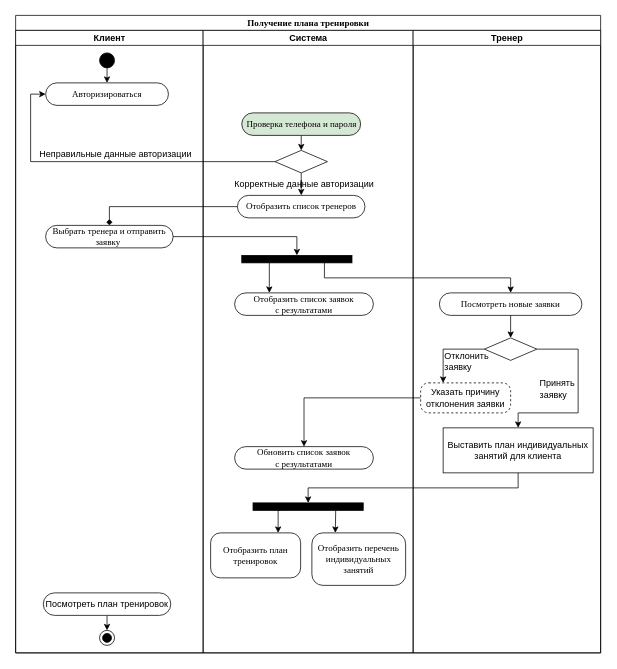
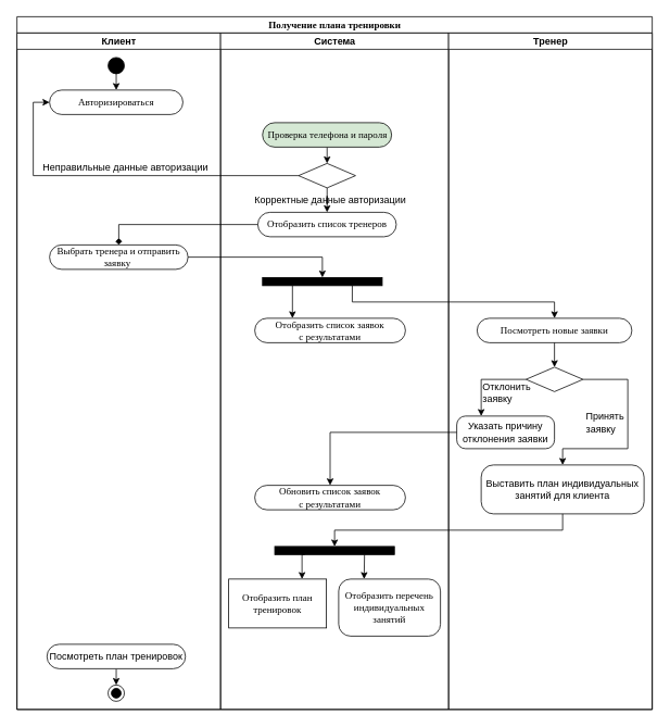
  <mxCell id="0" />
  <mxCell id="1" parent="0" />
  <mxCell id="2" value="Получение плана тренировки" style="swimlane;html=1;childLayout=stackLayout;startSize=20;rounded=0;shadow=0;comic=0;labelBackgroundColor=none;strokeWidth=1;fontFamily=Verdana;fontSize=12;align=center;" vertex="1" parent="1"><mxGeometry x="20" y="20" width="780" height="850" as="geometry"><mxRectangle x="40" y="10" width="320" height="30" as="alternateBounds" /></mxGeometry></mxCell>
  <mxCell id="3" value="Клиент" style="swimlane;html=1;startSize=20;" vertex="1" parent="2"><mxGeometry y="20" width="250" height="830" as="geometry" /></mxCell>
  <mxCell id="4" style="edgeStyle=orthogonalEdgeStyle;rounded=0;orthogonalLoop=1;jettySize=auto;html=1;exitX=0.5;exitY=1;exitDx=0;exitDy=0;entryX=0.5;entryY=0;entryDx=0;entryDy=0;" edge="1" parent="3" source="5" target="6"><mxGeometry relative="1" as="geometry" /></mxCell>
  <mxCell id="5" value="" style="ellipse;fillColor=strokeColor;html=1;" vertex="1" parent="3"><mxGeometry x="111.88" y="30" width="20" height="20" as="geometry" /></mxCell>
  <mxCell id="6" value="Авторизироваться" style="rounded=1;whiteSpace=wrap;html=1;shadow=0;comic=0;labelBackgroundColor=none;strokeWidth=1;fontFamily=Verdana;fontSize=12;align=center;arcSize=50;" vertex="1" parent="3"><mxGeometry x="40.01" y="70" width="163.75" height="30" as="geometry" /></mxCell>
  <mxCell id="7" value="Неправильные данные авторизации" style="text;html=1;align=left;verticalAlign=middle;whiteSpace=wrap;rounded=0;" vertex="1" parent="3"><mxGeometry x="30" y="150" width="210" height="30" as="geometry" /></mxCell>
  <mxCell id="8" style="edgeStyle=orthogonalEdgeStyle;rounded=0;orthogonalLoop=1;jettySize=auto;html=1;exitX=0.5;exitY=1;exitDx=0;exitDy=0;entryX=0.5;entryY=0;entryDx=0;entryDy=0;" edge="1" parent="3" source="9" target="10"><mxGeometry relative="1" as="geometry" /></mxCell>
  <mxCell id="9" value="&lt;span style=&quot;font-family: Helvetica;&quot;&gt;Посмотреть план тренировок&lt;/span&gt;" style="rounded=1;whiteSpace=wrap;html=1;shadow=0;comic=0;labelBackgroundColor=none;strokeWidth=1;fontFamily=Verdana;fontSize=12;align=center;arcSize=50;" vertex="1" parent="3"><mxGeometry x="36.88" y="750" width="170" height="30" as="geometry" /></mxCell>
  <mxCell id="10" value="" style="ellipse;html=1;shape=endState;fillColor=strokeColor;" vertex="1" parent="3"><mxGeometry x="111.88" y="800" width="20" height="20" as="geometry" /></mxCell>
  <mxCell id="11" value="Система" style="swimlane;html=1;startSize=20;" vertex="1" parent="2"><mxGeometry x="250" y="20" width="280" height="830" as="geometry" /></mxCell>
  <mxCell id="12" style="edgeStyle=orthogonalEdgeStyle;rounded=0;orthogonalLoop=1;jettySize=auto;html=1;" edge="1" parent="11" source="13" target="26"><mxGeometry relative="1" as="geometry" /></mxCell>
  <mxCell id="13" value="" style="rhombus;whiteSpace=wrap;html=1;" vertex="1" parent="11"><mxGeometry x="95.75" y="160" width="70" height="30" as="geometry" /></mxCell>
  <mxCell id="14" style="edgeStyle=orthogonalEdgeStyle;rounded=0;orthogonalLoop=1;jettySize=auto;html=1;entryX=0.5;entryY=0;entryDx=0;entryDy=0;" edge="1" parent="11" source="15" target="13"><mxGeometry relative="1" as="geometry" /></mxCell>
  <mxCell id="15" value="Проверка телефона и пароля" style="rounded=1;whiteSpace=wrap;html=1;shadow=0;comic=0;labelBackgroundColor=none;strokeWidth=1;fontFamily=Verdana;fontSize=12;align=center;arcSize=50;fillColor=#d5e8d4;" vertex="1" parent="11"><mxGeometry x="51.5" y="110" width="158.5" height="30" as="geometry" /></mxCell>
  <mxCell id="16" value="Корректные данные авторизации" style="text;html=1;align=left;verticalAlign=middle;whiteSpace=wrap;rounded=0;" vertex="1" parent="11"><mxGeometry x="40" y="190" width="240" height="30" as="geometry" /></mxCell>
  <mxCell id="17" value="Отобразить&amp;nbsp;список заявок&lt;div&gt;с результатами&lt;/div&gt;" style="rounded=1;whiteSpace=wrap;html=1;shadow=0;comic=0;labelBackgroundColor=none;strokeWidth=1;fontFamily=Verdana;fontSize=12;align=center;arcSize=50;" vertex="1" parent="11"><mxGeometry x="42" y="350" width="185" height="30" as="geometry" /></mxCell>
  <mxCell id="18" style="edgeStyle=orthogonalEdgeStyle;rounded=0;orthogonalLoop=1;jettySize=auto;html=1;exitX=0.25;exitY=1;exitDx=0;exitDy=0;entryX=0.25;entryY=0;entryDx=0;entryDy=0;" edge="1" parent="11" source="28" target="17"><mxGeometry relative="1" as="geometry" /></mxCell>
  <mxCell id="19" value="Обновить список заявок&lt;div&gt;с результатами&lt;/div&gt;" style="rounded=1;whiteSpace=wrap;html=1;shadow=0;comic=0;labelBackgroundColor=none;strokeWidth=1;fontFamily=Verdana;fontSize=12;align=center;arcSize=50;" vertex="1" parent="11"><mxGeometry x="42" y="555" width="185" height="30" as="geometry" /></mxCell>
  <mxCell id="20" style="edgeStyle=orthogonalEdgeStyle;rounded=0;orthogonalLoop=1;jettySize=auto;html=1;exitX=0.25;exitY=1;exitDx=0;exitDy=0;entryX=0.75;entryY=0;entryDx=0;entryDy=0;" edge="1" parent="11" source="22" target="23"><mxGeometry relative="1" as="geometry" /></mxCell>
  <mxCell id="21" style="edgeStyle=orthogonalEdgeStyle;rounded=0;orthogonalLoop=1;jettySize=auto;html=1;exitX=0.75;exitY=1;exitDx=0;exitDy=0;entryX=0.25;entryY=0;entryDx=0;entryDy=0;" edge="1" parent="11" source="22" target="24"><mxGeometry relative="1" as="geometry" /></mxCell>
  <mxCell id="22" value="" style="whiteSpace=wrap;html=1;rounded=0;shadow=0;comic=0;labelBackgroundColor=none;strokeWidth=1;fillColor=#000000;fontFamily=Verdana;fontSize=12;align=center;rotation=0;" vertex="1" parent="11"><mxGeometry x="66.5" y="630" width="147" height="10" as="geometry" /></mxCell>
- <mxCell id="23" value="Отобразить план тренировок" style="rounded=1;whiteSpace=wrap;html=1;shadow=0;comic=0;labelBackgroundColor=none;strokeWidth=1;fontFamily=Verdana;fontSize=12;align=center;arcSize=22;" vertex="1" parent="11"><mxGeometry x="10" y="670" width="120" height="60" as="geometry" /></mxCell>
+ <mxCell id="23" value="Отобразить план тренировок" style="whiteSpace=wrap;html=1;shadow=0;comic=0;labelBackgroundColor=none;strokeWidth=1;fontFamily=Verdana;fontSize=12;align=center;arcSize=22;rounded=0;" vertex="1" parent="11"><mxGeometry x="10" y="670" width="120" height="60" as="geometry" /></mxCell>
  <mxCell id="24" value="Отобразить &lt;font face=&quot;Verdana&quot;&gt;перечень&lt;/font&gt;&lt;div&gt;&lt;span style=&quot;text-align: justify; background-color: transparent; color: light-dark(rgb(0, 0, 0), rgb(255, 255, 255));&quot;&gt;индивидуальных занятий&lt;/span&gt;&lt;/div&gt;" style="rounded=1;whiteSpace=wrap;html=1;shadow=0;comic=0;labelBackgroundColor=none;strokeWidth=1;fontFamily=Verdana;fontSize=12;align=center;arcSize=21;" vertex="1" parent="11"><mxGeometry x="145" y="670" width="125" height="70" as="geometry" /></mxCell>
  <mxCell id="25" value="Выбрать тренера и отправить заявку&amp;nbsp;" style="rounded=1;whiteSpace=wrap;html=1;shadow=0;comic=0;labelBackgroundColor=none;strokeWidth=1;fontFamily=Verdana;fontSize=12;align=center;arcSize=50;" vertex="1" parent="11"><mxGeometry x="-209.99" y="260" width="170" height="30" as="geometry" /></mxCell>
  <mxCell id="26" value="Отобразить список тренеров" style="rounded=1;whiteSpace=wrap;html=1;shadow=0;comic=0;labelBackgroundColor=none;strokeWidth=1;fontFamily=Verdana;fontSize=12;align=center;arcSize=50;" vertex="1" parent="11"><mxGeometry x="45.75" y="220" width="170" height="30" as="geometry" /></mxCell>
  <mxCell id="27" style="edgeStyle=orthogonalEdgeStyle;rounded=0;orthogonalLoop=1;jettySize=auto;html=1;exitX=0.5;exitY=1;exitDx=0;exitDy=0;" edge="1" parent="11"><mxGeometry relative="1" as="geometry"><mxPoint x="160" y="210" as="sourcePoint" /><mxPoint x="160" y="210" as="targetPoint" /></mxGeometry></mxCell>
  <mxCell id="28" value="" style="whiteSpace=wrap;html=1;rounded=0;shadow=0;comic=0;labelBackgroundColor=none;strokeWidth=1;fillColor=#000000;fontFamily=Verdana;fontSize=12;align=center;rotation=0;" vertex="1" parent="11"><mxGeometry x="51.5" y="300" width="147" height="10" as="geometry" /></mxCell>
  <mxCell id="29" style="edgeStyle=orthogonalEdgeStyle;rounded=0;orthogonalLoop=1;jettySize=auto;html=1;entryX=0.5;entryY=0;entryDx=0;entryDy=0;endArrow=diamond;" edge="1" parent="11" source="26" target="25"><mxGeometry relative="1" as="geometry" /></mxCell>
  <mxCell id="30" style="edgeStyle=orthogonalEdgeStyle;rounded=0;orthogonalLoop=1;jettySize=auto;html=1;entryX=0.5;entryY=0;entryDx=0;entryDy=0;" edge="1" parent="11" source="25" target="28"><mxGeometry relative="1" as="geometry" /></mxCell>
  <mxCell id="31" style="edgeStyle=orthogonalEdgeStyle;rounded=0;orthogonalLoop=1;jettySize=auto;html=1;exitX=0;exitY=0.5;exitDx=0;exitDy=0;entryX=0;entryY=0.5;entryDx=0;entryDy=0;" edge="1" parent="2" source="13" target="6"><mxGeometry relative="1" as="geometry"><mxPoint x="210" y="215" as="targetPoint" /></mxGeometry></mxCell>
  <mxCell id="32" style="edgeStyle=orthogonalEdgeStyle;rounded=0;orthogonalLoop=1;jettySize=auto;html=1;exitX=0.75;exitY=1;exitDx=0;exitDy=0;entryX=0.5;entryY=0;entryDx=0;entryDy=0;" edge="1" parent="2" source="28" target="36"><mxGeometry relative="1" as="geometry" /></mxCell>
  <mxCell id="33" value="Тренер" style="swimlane;html=1;startSize=20;" vertex="1" parent="2"><mxGeometry x="530" y="20" width="250" height="830" as="geometry" /></mxCell>
  <mxCell id="34" style="edgeStyle=orthogonalEdgeStyle;rounded=0;orthogonalLoop=1;jettySize=auto;html=1;exitX=1;exitY=0.5;exitDx=0;exitDy=0;entryX=0.5;entryY=0;entryDx=0;entryDy=0;" edge="1" parent="33" source="35" target="40"><mxGeometry relative="1" as="geometry"><mxPoint x="216.5" y="549" as="targetPoint" /><Array as="points"><mxPoint x="220" y="425" /><mxPoint x="220" y="510" /><mxPoint x="140" y="510" /></Array></mxGeometry></mxCell>
  <mxCell id="35" value="" style="rhombus;whiteSpace=wrap;html=1;" vertex="1" parent="33"><mxGeometry x="95.01" y="410" width="70" height="30" as="geometry" /></mxCell>
  <mxCell id="36" value="Посмотреть новые заявки" style="rounded=1;whiteSpace=wrap;html=1;shadow=0;comic=0;labelBackgroundColor=none;strokeWidth=1;fontFamily=Verdana;fontSize=12;align=center;arcSize=50;" vertex="1" parent="33"><mxGeometry x="35.01" y="350" width="190" height="30" as="geometry" /></mxCell>
  <mxCell id="37" style="edgeStyle=orthogonalEdgeStyle;rounded=0;orthogonalLoop=1;jettySize=auto;html=1;exitX=0.5;exitY=1;exitDx=0;exitDy=0;entryX=0.5;entryY=0;entryDx=0;entryDy=0;" edge="1" parent="33" source="36" target="35"><mxGeometry relative="1" as="geometry" /></mxCell>
  <mxCell id="38" value="Отклонить заявку" style="text;html=1;align=left;verticalAlign=middle;whiteSpace=wrap;rounded=0;" vertex="1" parent="33"><mxGeometry x="40" y="426" width="70" height="30" as="geometry" /></mxCell>
- <mxCell id="39" value="&lt;span style=&quot;font-family: Helvetica;&quot;&gt;Указать причину отклонения заявки&lt;/span&gt;" style="rounded=1;whiteSpace=wrap;html=1;shadow=0;comic=0;labelBackgroundColor=none;strokeWidth=1;fontFamily=Verdana;fontSize=12;align=center;arcSize=27;dashed=1;" vertex="1" parent="33"><mxGeometry x="10" y="470" width="120" height="40" as="geometry" /></mxCell>
- <mxCell id="40" value="&lt;span style=&quot;font-family: Helvetica;&quot;&gt;Выставить план&amp;nbsp;&lt;/span&gt;&lt;span style=&quot;color: light-dark(rgb(0, 0, 0), rgb(255, 255, 255)); font-family: Helvetica; background-color: transparent;&quot;&gt;индивидуальных занятий для клиента&lt;/span&gt;" style="whiteSpace=wrap;html=1;shadow=0;comic=0;labelBackgroundColor=none;strokeWidth=1;fontFamily=Verdana;fontSize=12;align=center;arcSize=25;rounded=0;" vertex="1" parent="33"><mxGeometry x="40" y="530" width="200" height="60" as="geometry" /></mxCell>
+ <mxCell id="39" value="&lt;span style=&quot;font-family: Helvetica;&quot;&gt;Указать причину отклонения заявки&lt;/span&gt;" style="rounded=1;whiteSpace=wrap;html=1;shadow=0;comic=0;labelBackgroundColor=none;strokeWidth=1;fontFamily=Verdana;fontSize=12;align=center;arcSize=27;" vertex="1" parent="33"><mxGeometry x="10" y="470" width="120" height="40" as="geometry" /></mxCell>
+ <mxCell id="40" value="&lt;span style=&quot;font-family: Helvetica;&quot;&gt;Выставить план&amp;nbsp;&lt;/span&gt;&lt;span style=&quot;color: light-dark(rgb(0, 0, 0), rgb(255, 255, 255)); font-family: Helvetica; background-color: transparent;&quot;&gt;индивидуальных занятий для клиента&lt;/span&gt;" style="rounded=1;whiteSpace=wrap;html=1;shadow=0;comic=0;labelBackgroundColor=none;strokeWidth=1;fontFamily=Verdana;fontSize=12;align=center;arcSize=25;" vertex="1" parent="33"><mxGeometry x="40" y="530" width="200" height="60" as="geometry" /></mxCell>
  <mxCell id="41" style="edgeStyle=orthogonalEdgeStyle;rounded=0;orthogonalLoop=1;jettySize=auto;html=1;exitX=0;exitY=0.5;exitDx=0;exitDy=0;entryX=0.25;entryY=0;entryDx=0;entryDy=0;" edge="1" parent="33" source="35" target="39"><mxGeometry relative="1" as="geometry"><mxPoint x="-30" y="510" as="targetPoint" /></mxGeometry></mxCell>
  <mxCell id="42" value="Принять заявку" style="text;html=1;align=left;verticalAlign=middle;whiteSpace=wrap;rounded=0;" vertex="1" parent="33"><mxGeometry x="167" y="463" width="60" height="30" as="geometry" /></mxCell>
  <mxCell id="43" style="edgeStyle=orthogonalEdgeStyle;rounded=0;orthogonalLoop=1;jettySize=auto;html=1;entryX=0.5;entryY=0;entryDx=0;entryDy=0;" edge="1" parent="2" source="39" target="19"><mxGeometry relative="1" as="geometry" /></mxCell>
  <mxCell id="44" style="edgeStyle=orthogonalEdgeStyle;rounded=0;orthogonalLoop=1;jettySize=auto;html=1;exitX=0.5;exitY=1;exitDx=0;exitDy=0;entryX=0.5;entryY=0;entryDx=0;entryDy=0;" edge="1" parent="2" source="40" target="22"><mxGeometry relative="1" as="geometry" /></mxCell>
